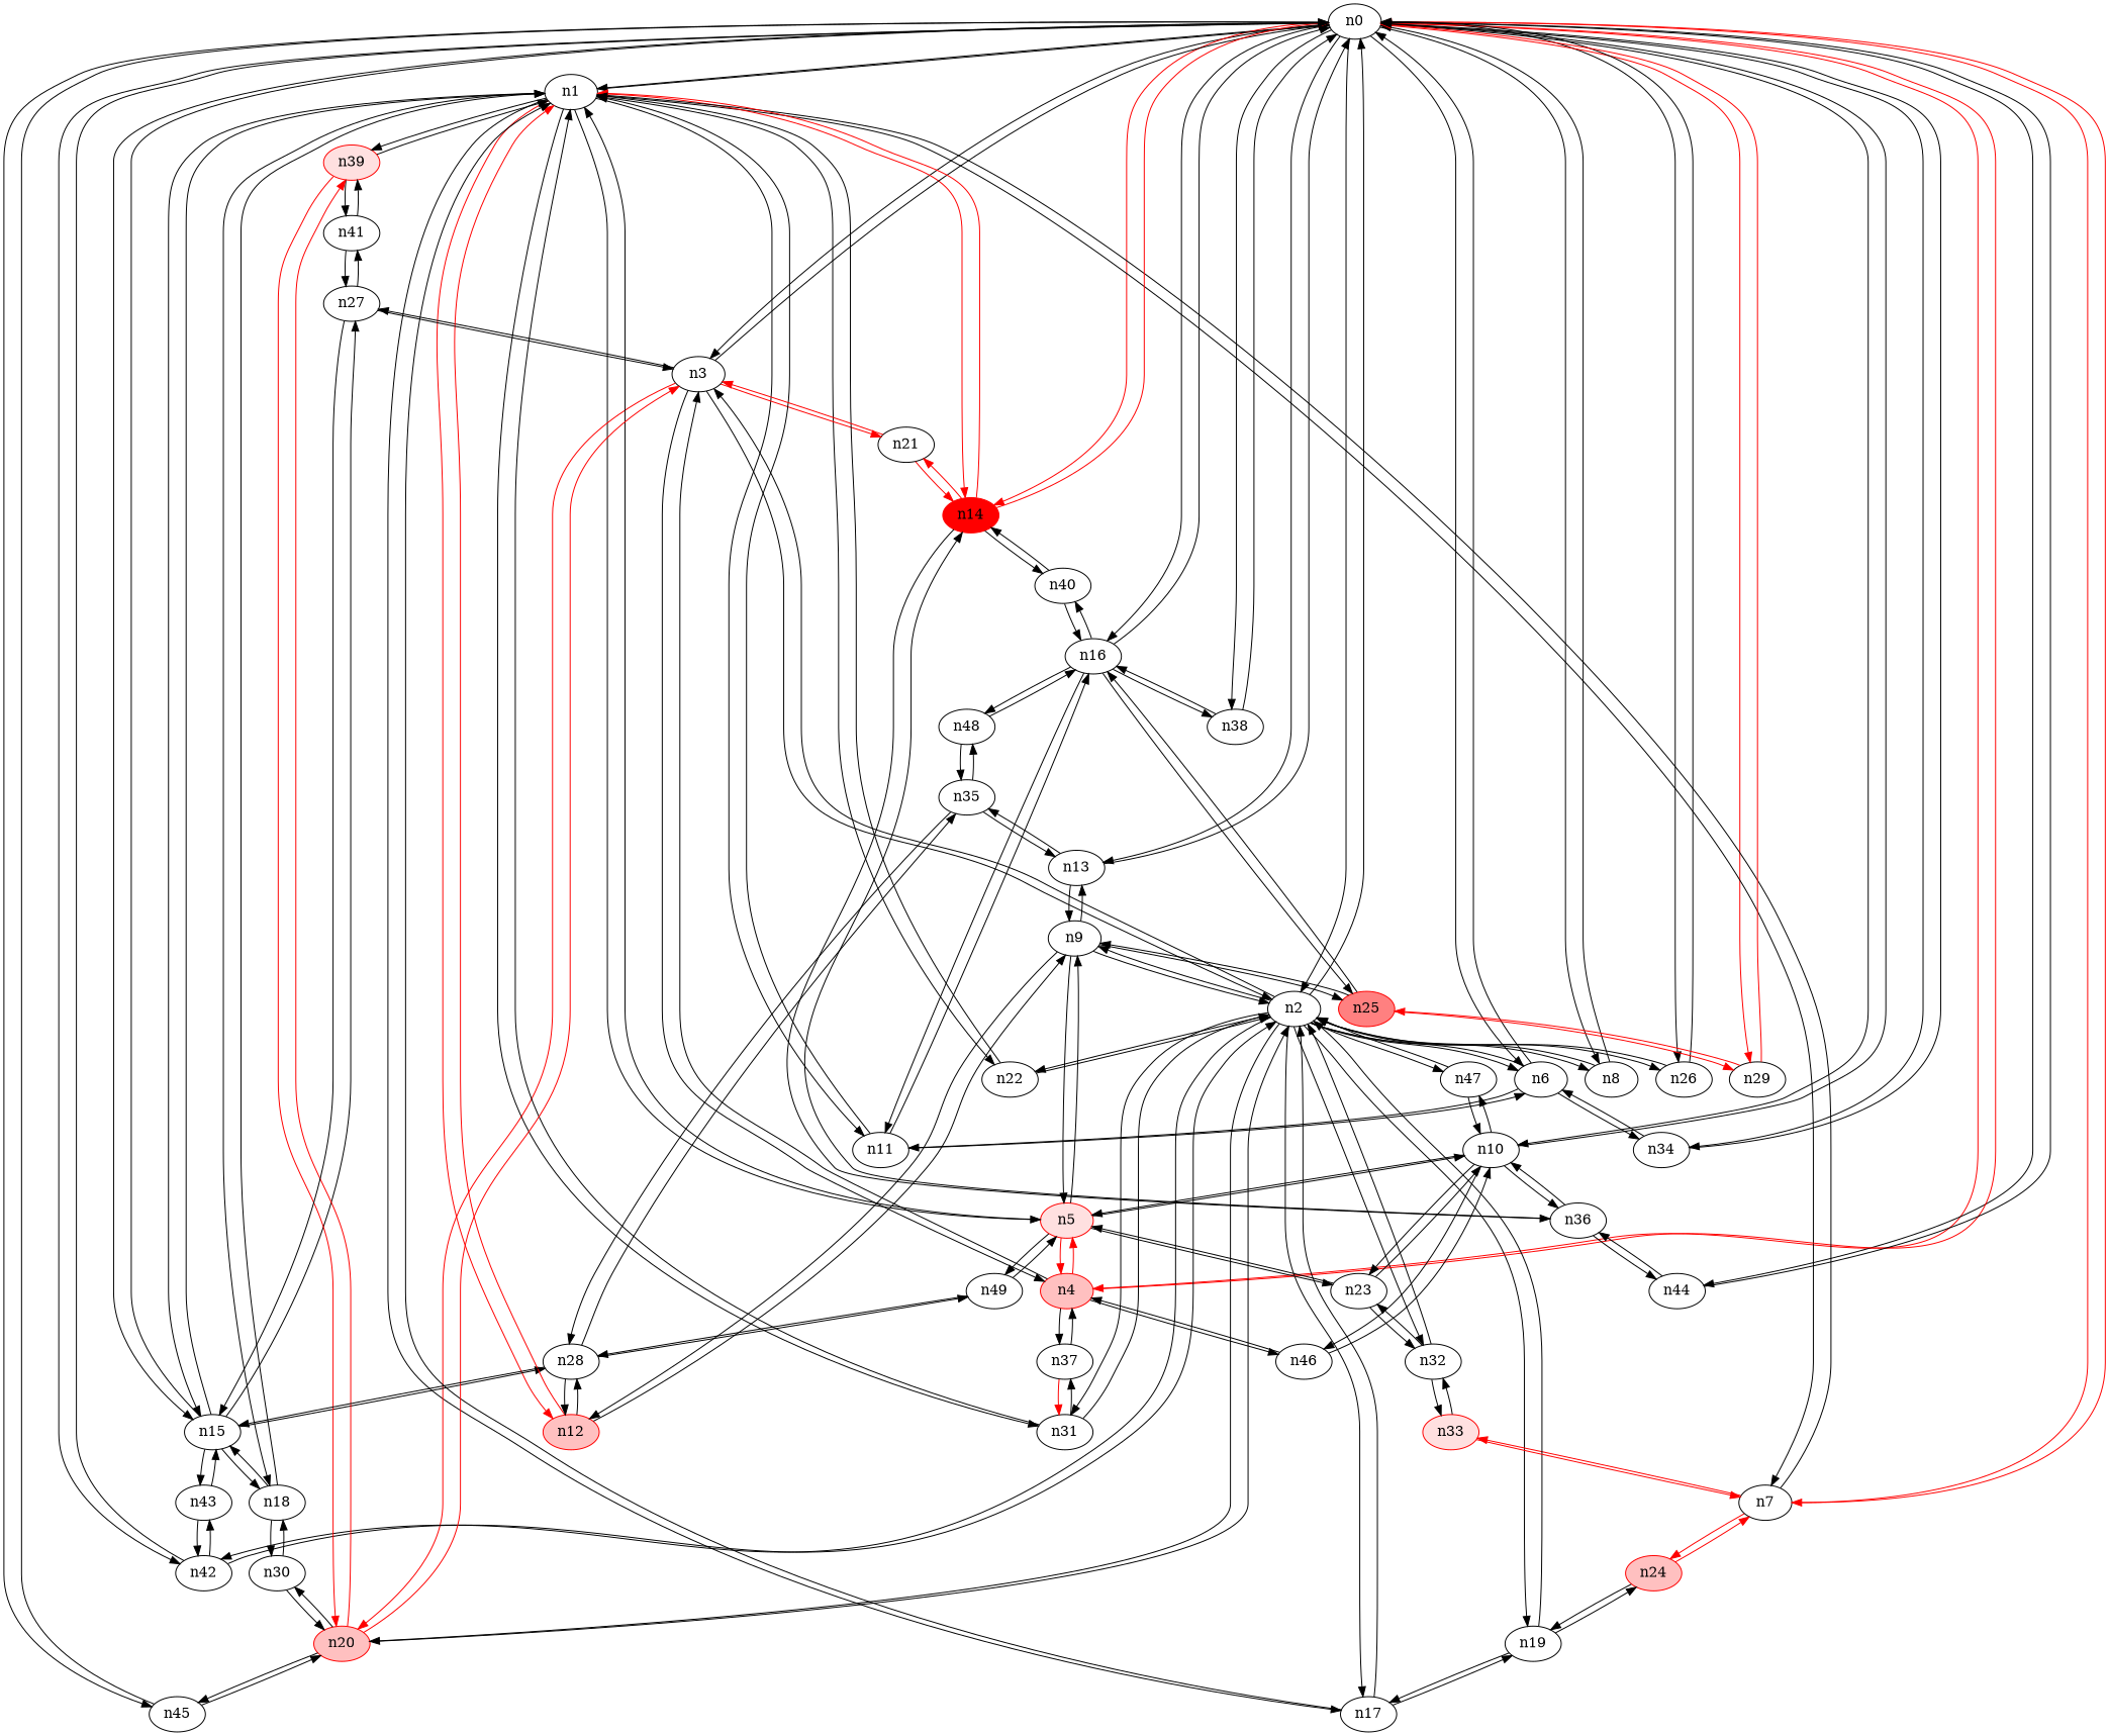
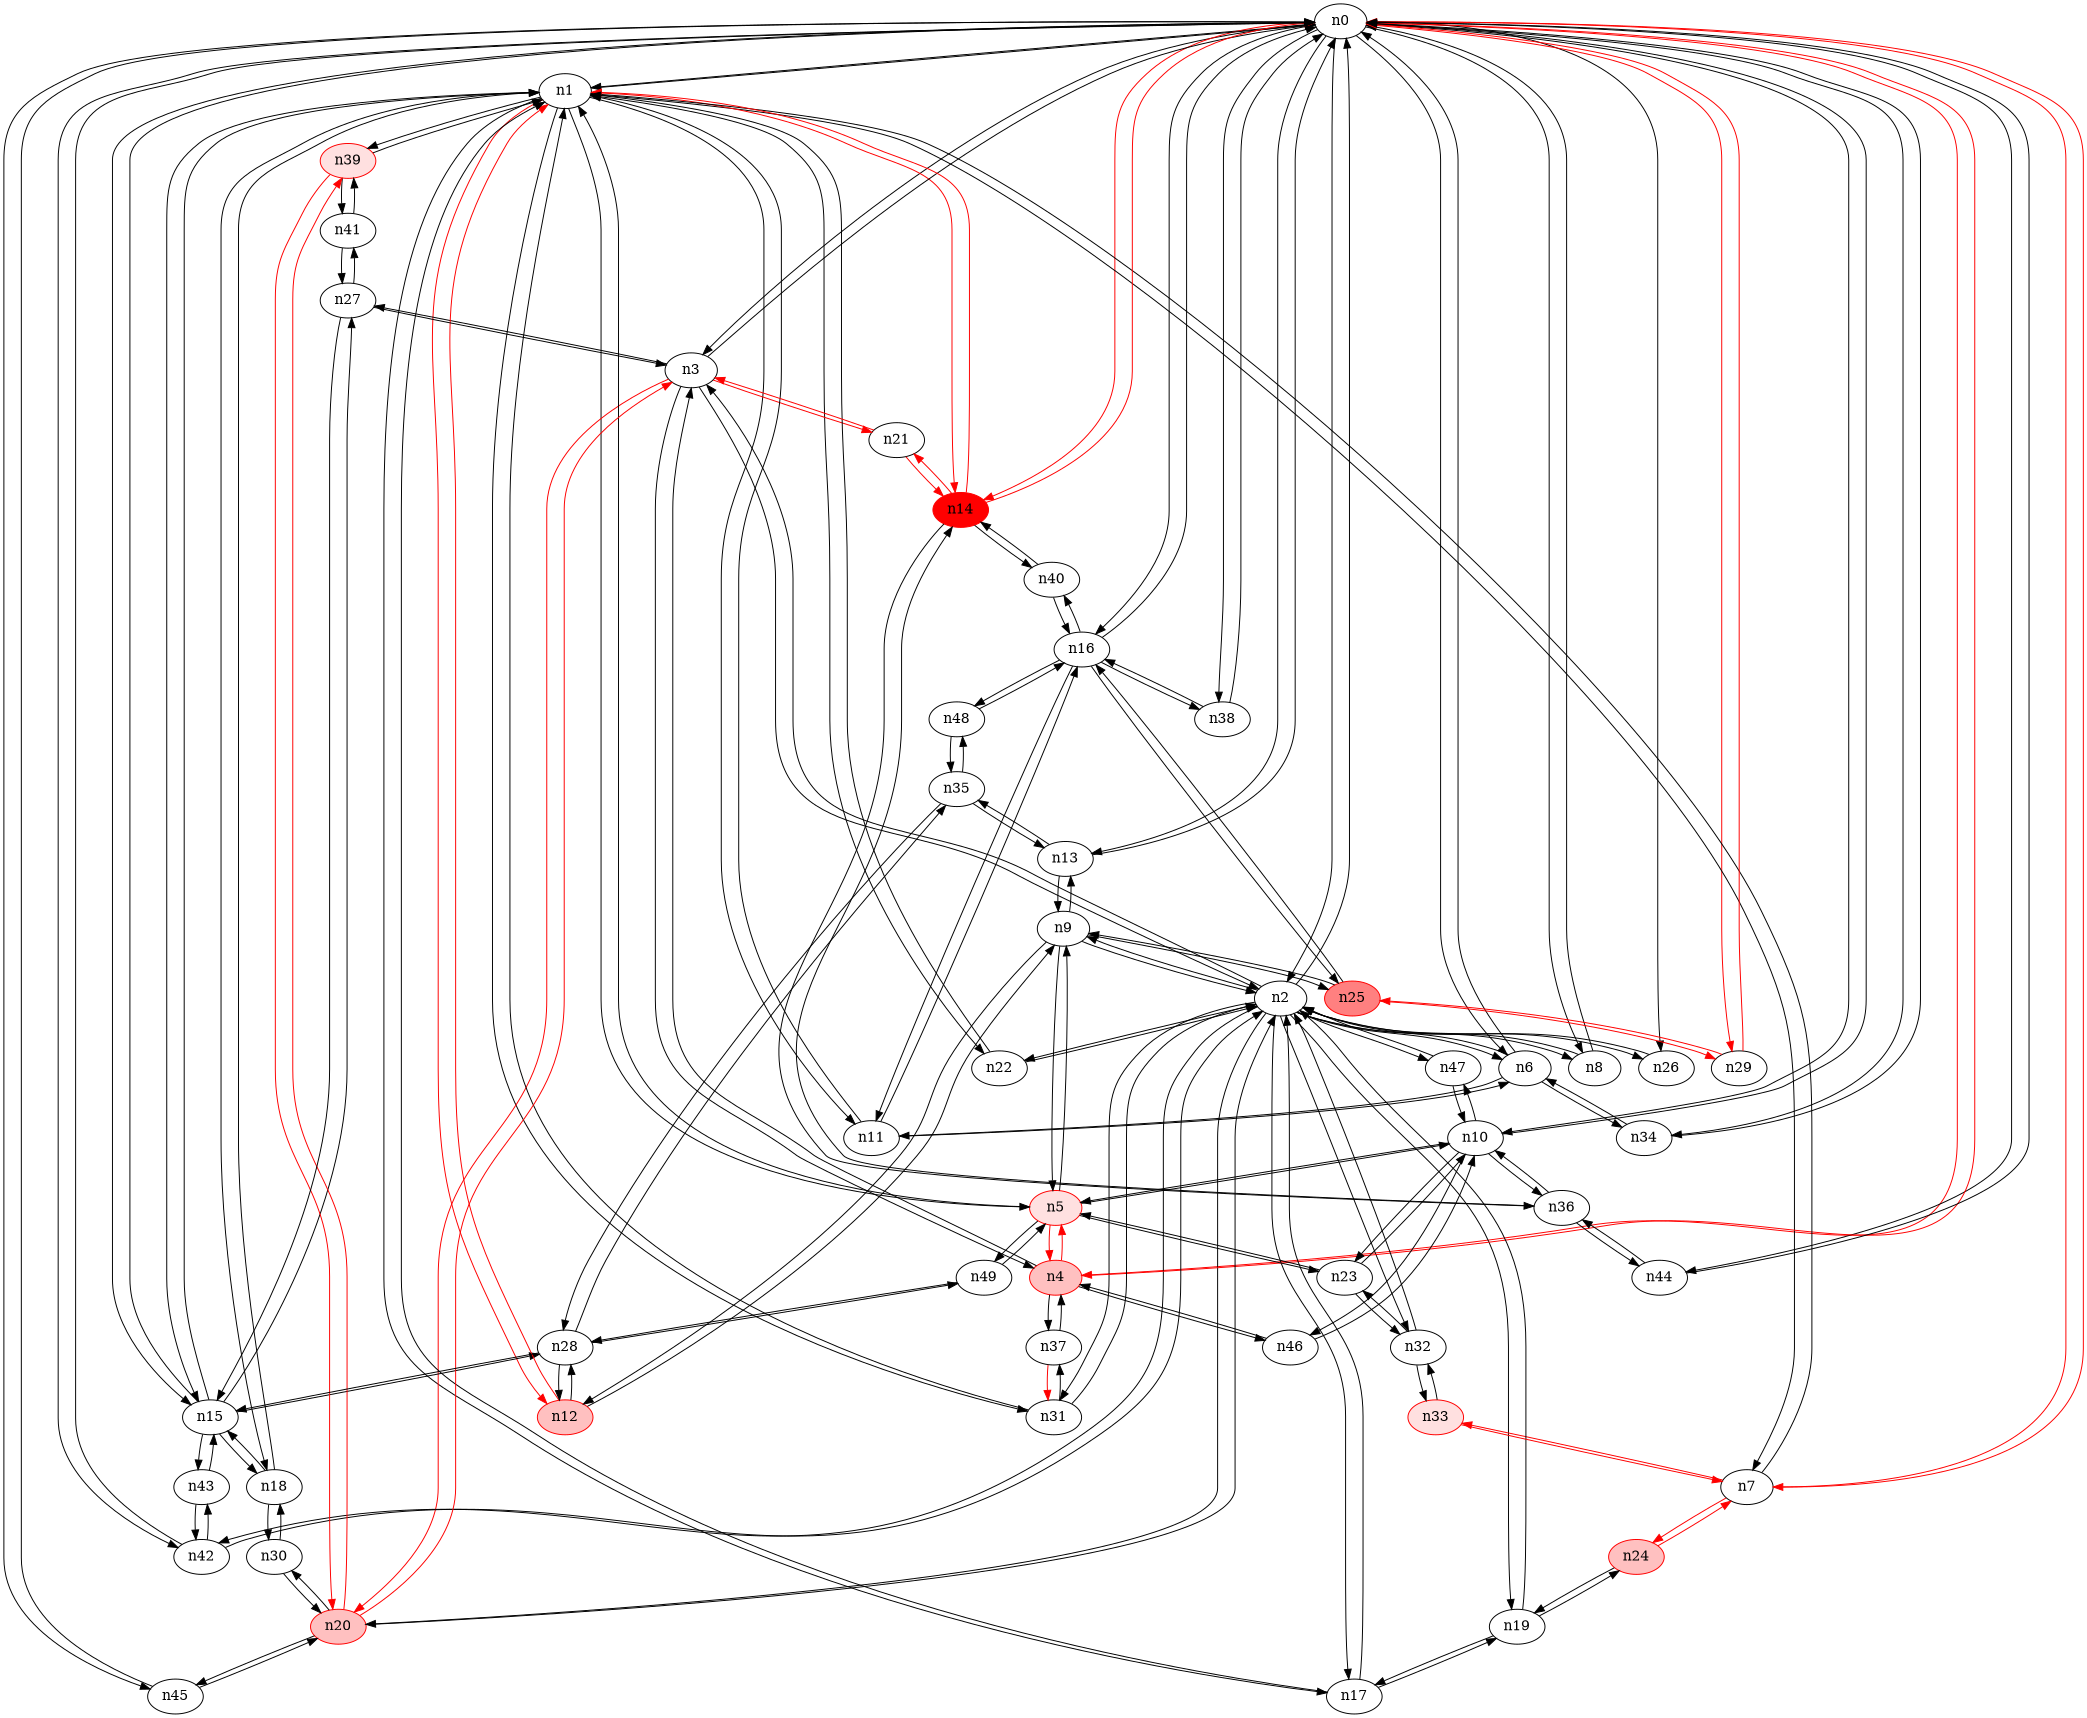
  strict digraph {
    node [type=switch]
    edge [dst_port=0 src_port=0]
    n0
    n1
    n2
    n3
    n4 [color="#FF0000" fillcolor="#FFC0C0" style=filled]
    n6
    n7
    n8
    n10
    n13
    n14 [color="#FF0000" fillcolor="#FF0000" style=filled]
    n15
    n16
    n26
    n29
    n34
    n38
    n42
    n44
    n45
    n5 [color="#FF0000" fillcolor="#FFE0E0" style=filled type=host]
    n11
    n12 [color="#FF0000" fillcolor="#FFC0C0" style=filled type=host]
    n17
    n18
    n22
    n31
    n39 [color="#FF0000" fillcolor="#FFE0E0" style=filled type=host]
    n9
    n19
    n20 [color="#FF0000" fillcolor="#FFC0C0" style=filled]
    n32
    n47
    n21
    n27
    n37
    n46
    n24 [color="#FF0000" fillcolor="#FFC0C0" style=filled type=host]
    n33 [color="#FF0000" fillcolor="#FFE0E0" style=filled]
    n23
    n36
    n35
    n40
    n28
    n43
    n25 [color="#FF0000" fillcolor="#FF8080" style=filled type=host]
    n48
    n49
    n30
    n41
    n0 -> n1
    n0 -> n2
    n0 -> n3
    n0 -> n4 [color="#FF0000"]
    n0 -> n6
    n0 -> n7 [color="#FF0000"]
    n0 -> n8
    n0 -> n10
    n0 -> n13
    n0 -> n14 [color="#FF0000"]
    n0 -> n15
    n0 -> n16
    n0 -> n26
    n0 -> n29 [color="#FF0000"]
    n0 -> n34
    n0 -> n38
    n0 -> n42
    n0 -> n44
    n0 -> n45
    n1 -> n0
    n1 -> n7
    n1 -> n14 [color="#FF0000"]
    n1 -> n15
    n1 -> n5
    n1 -> n11
    n1 -> n12 [color="#FF0000"]
    n1 -> n17
    n1 -> n18
    n1 -> n22
    n1 -> n31
    n1 -> n39
    n2 -> n0
    n2 -> n3
    n2 -> n6
    n2 -> n8
    n2 -> n26
    n2 -> n42
    n2 -> n17
    n2 -> n22
    n2 -> n31
    n2 -> n9
    n2 -> n19
    n2 -> n20
    n2 -> n32
    n2 -> n47
    n3 -> n0
    n3 -> n2
    n3 -> n4
    n3 -> n20 [color="#FF0000"]
    n3 -> n21 [color="#FF0000"]
    n3 -> n27
    n4 -> n0 [color="#FF0000"]
    n4 -> n3
    n4 -> n5 [color="#FF0000"]
    n4 -> n37
    n4 -> n46
    n6 -> n0
    n6 -> n2
    n6 -> n34
    n6 -> n11
    n7 -> n0 [color="#FF0000"]
    n7 -> n1
    n7 -> n24 [color="#FF0000"]
    n7 -> n33 [color="#FF0000"]
    n8 -> n0
    n8 -> n2
    n10 -> n0
    n10 -> n5
    n10 -> n47
    n10 -> n46
    n10 -> n23
    n10 -> n36
    n13 -> n0
    n13 -> n9
    n13 -> n35
    n14 -> n0 [color="#FF0000"]
    n14 -> n1 [color="#FF0000"]
    n14 -> n21 [color="#FF0000"]
    n14 -> n36
    n14 -> n40
    n15 -> n0
    n15 -> n1
    n15 -> n18
    n15 -> n27
    n15 -> n28
    n15 -> n43
    n16 -> n0
    n16 -> n38
    n16 -> n11
    n16 -> n40
    n16 -> n25
    n16 -> n48
-   n26 -> n0
    n26 -> n2
    n29 -> n0 [color="#FF0000"]
    n29 -> n25 [color="#FF0000"]
    n34 -> n0
    n34 -> n6
    n38 -> n0
    n38 -> n16
    n42 -> n0
    n42 -> n2
    n42 -> n43
    n44 -> n0
    n44 -> n36
    n45 -> n0
    n45 -> n20
    n5 -> n1
    n5 -> n4 [color="#FF0000"]
    n5 -> n10
    n5 -> n9
    n5 -> n23
    n5 -> n49
    n11 -> n1
    n11 -> n6
    n11 -> n16
    n12 -> n1 [color="#FF0000"]
    n12 -> n9
    n12 -> n28
    n17 -> n1
    n17 -> n2
    n17 -> n19
    n18 -> n1
    n18 -> n15
    n18 -> n30
    n22 -> n1
    n22 -> n2
    n31 -> n1
    n31 -> n2
    n31 -> n37
    n39 -> n1
    n39 -> n20 [color="#FF0000"]
    n39 -> n41
    n9 -> n2
    n9 -> n13
    n9 -> n5
    n9 -> n12
    n9 -> n25
    n19 -> n2
    n19 -> n17
    n19 -> n24
    n20 -> n2
    n20 -> n3 [color="#FF0000"]
    n20 -> n45
    n20 -> n39 [color="#FF0000"]
    n20 -> n30
    n32 -> n2
    n32 -> n33
    n32 -> n23
    n47 -> n2
    n47 -> n10
    n21 -> n3 [color="#FF0000"]
    n21 -> n14 [color="#FF0000"]
    n27 -> n3
    n27 -> n15
    n27 -> n41
    n37 -> n4
    n37 -> n31 [color="#FF0000"]
    n46 -> n4
    n46 -> n10
    n24 -> n7 [color="#FF0000"]
    n24 -> n19
    n33 -> n7 [color="#FF0000"]
    n33 -> n32
    n23 -> n10
    n23 -> n5
    n23 -> n32
    n36 -> n10
    n36 -> n14
    n36 -> n44
    n35 -> n13
    n35 -> n28
    n35 -> n48
    n40 -> n14
    n40 -> n16
    n28 -> n15
    n28 -> n12
    n28 -> n35
    n28 -> n49
    n43 -> n15
    n43 -> n42
    n25 -> n16
    n25 -> n29 [color="#FF0000"]
    n25 -> n9
    n48 -> n16
    n48 -> n35
    n49 -> n5
    n49 -> n28
    n30 -> n18
    n30 -> n20
    n41 -> n39
    n41 -> n27
  }
